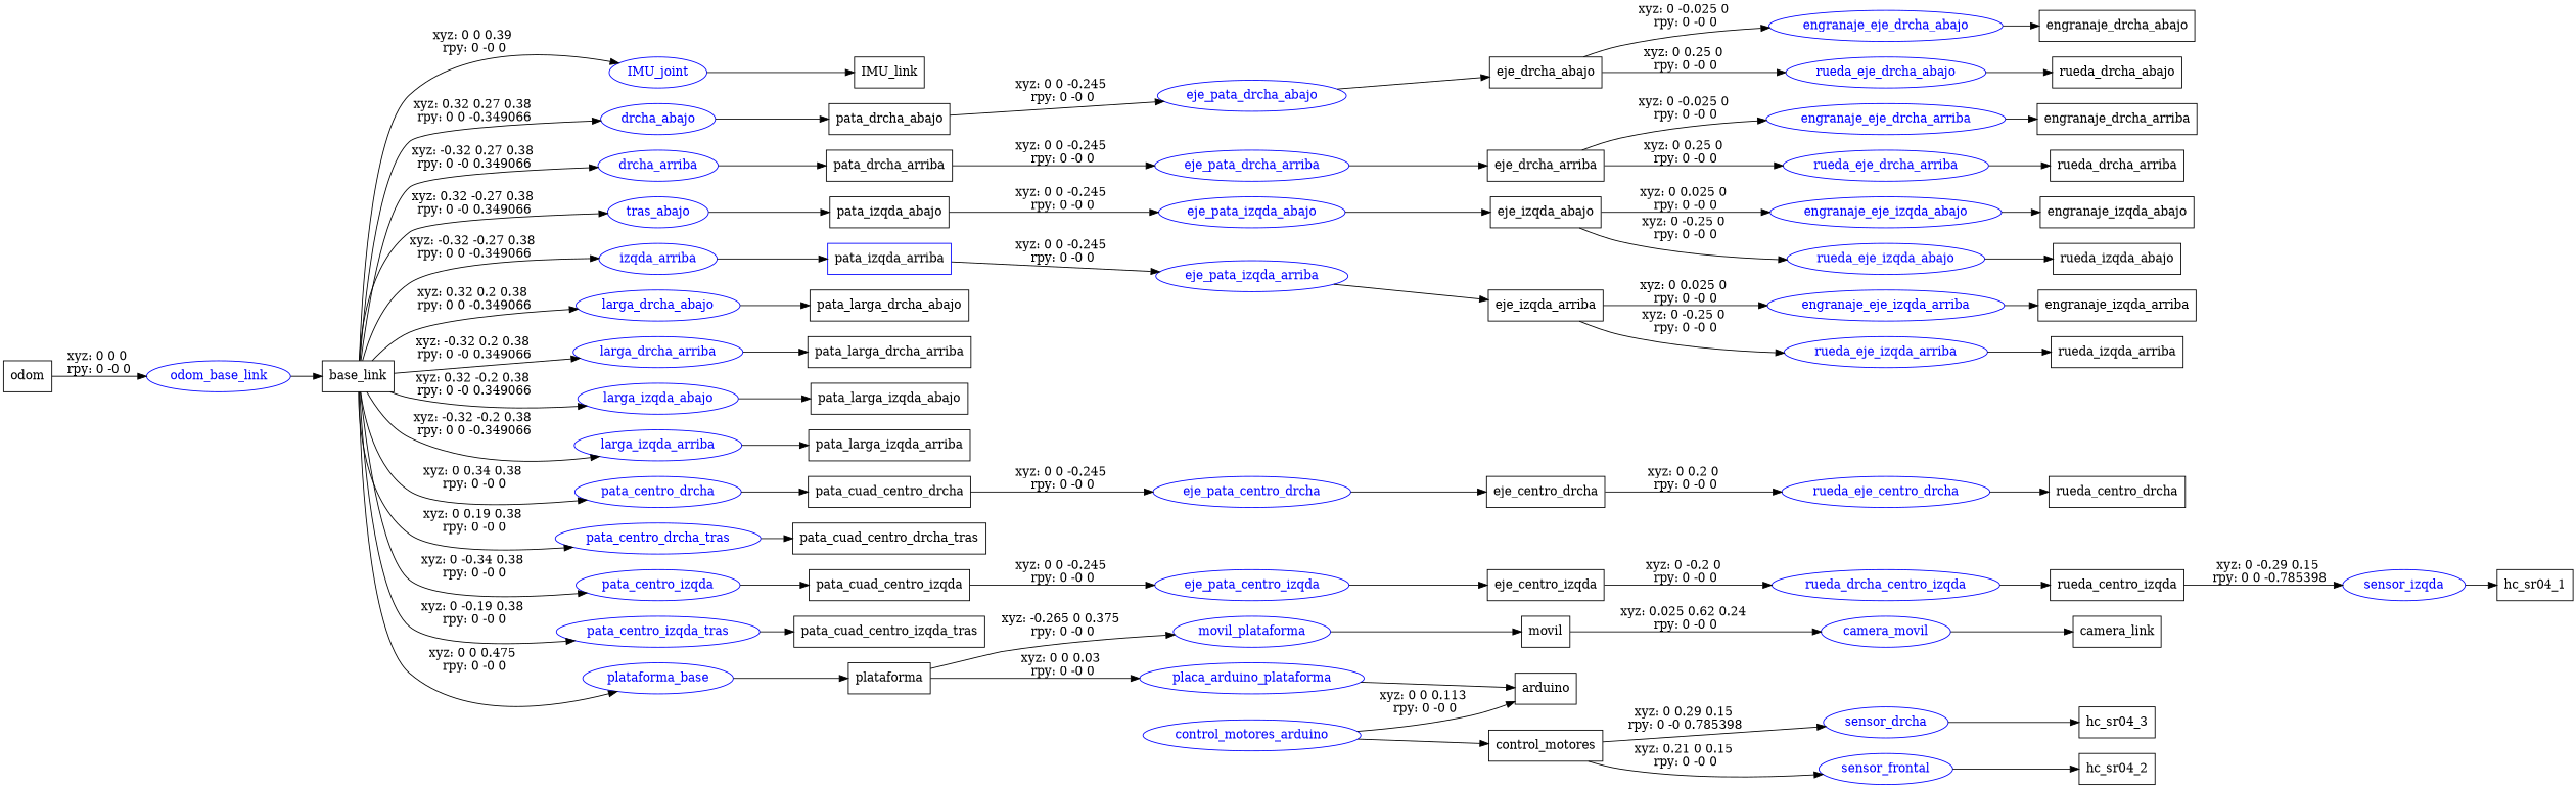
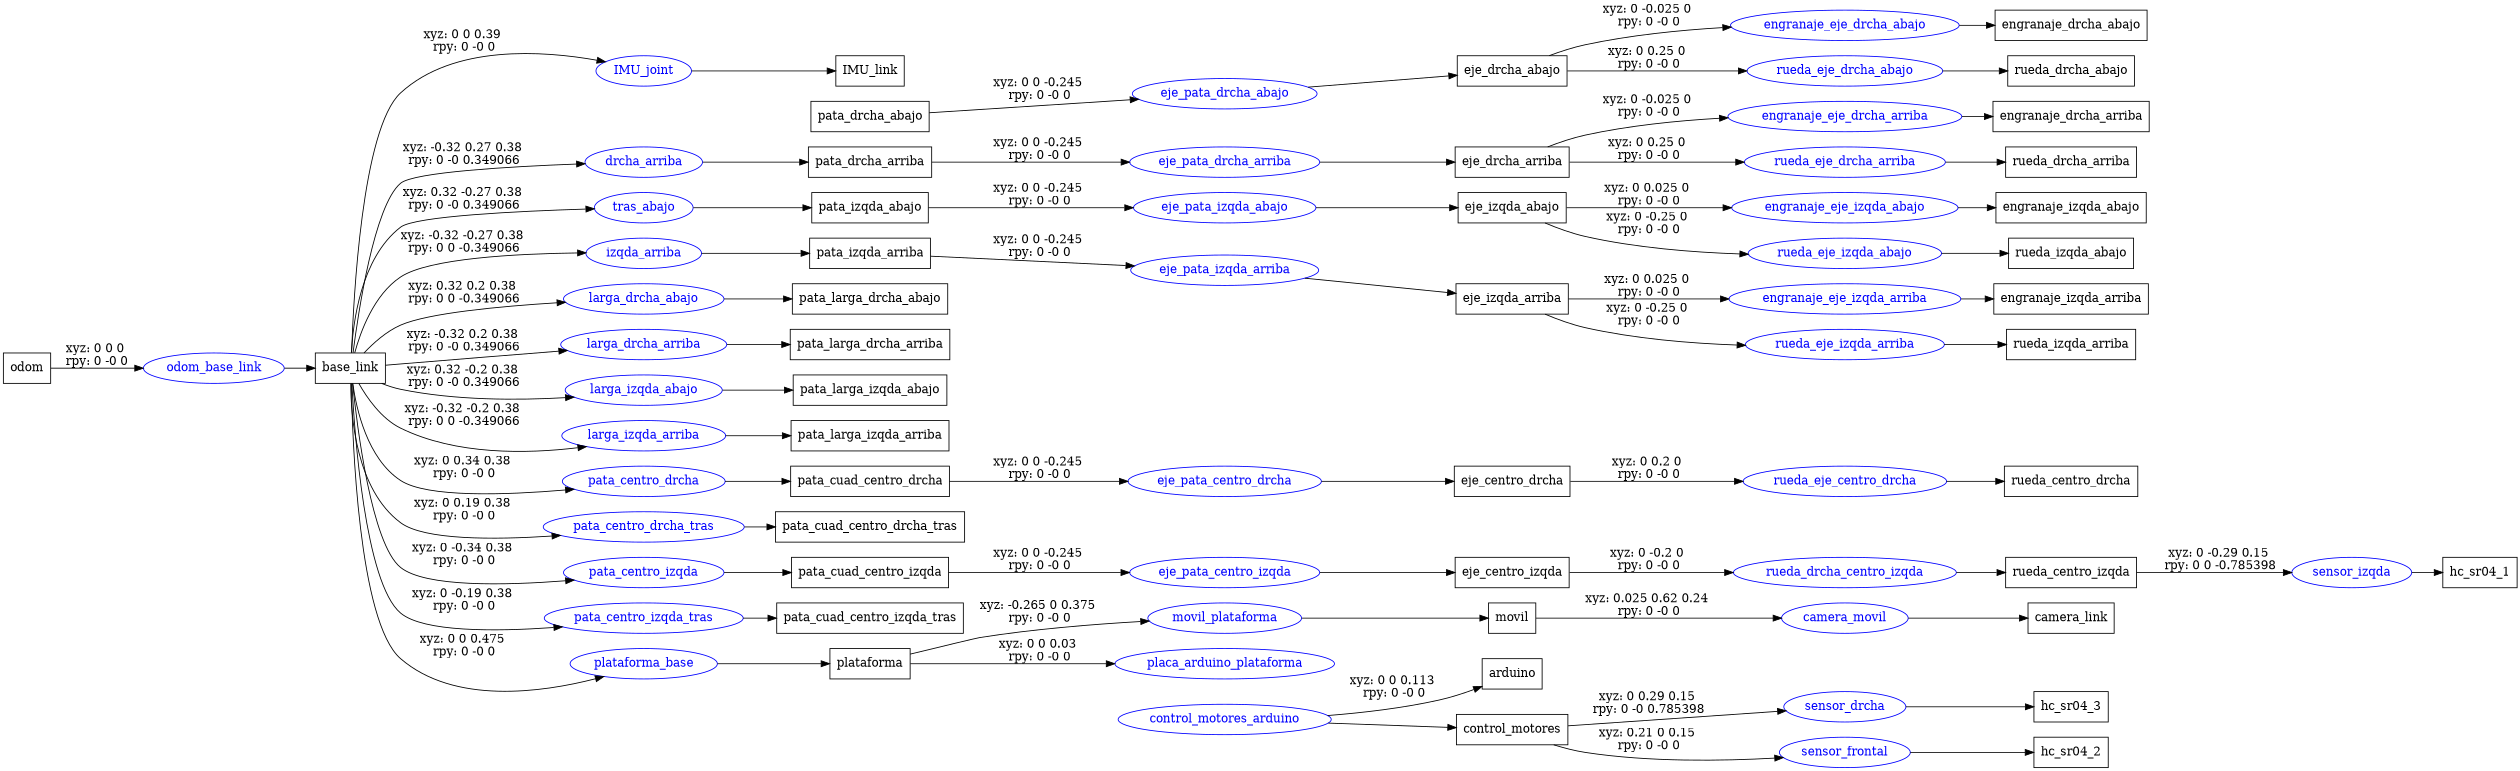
  digraph {
    rankdir=LR
    node [shape=box]
    n1 [label=odom]
    odom_base_link [color=blue fontcolor=blue shape=ellipse]
    n3 [label=base_link]
    IMU_joint [color=blue fontcolor=blue shape=ellipse]
-   drcha_abajo [color=blue fontcolor=blue shape=ellipse]
    drcha_arriba [color=blue fontcolor=blue shape=ellipse]
    n7 [color=blue fontcolor=blue label=tras_abajo shape=ellipse]
    izqda_arriba [color=blue fontcolor=blue shape=ellipse]
    larga_drcha_abajo [color=blue fontcolor=blue shape=ellipse]
    larga_drcha_arriba [color=blue fontcolor=blue shape=ellipse]
    larga_izqda_abajo [color=blue fontcolor=blue shape=ellipse]
    larga_izqda_arriba [color=blue fontcolor=blue shape=ellipse]
    pata_centro_drcha [color=blue fontcolor=blue shape=ellipse]
    pata_centro_drcha_tras [color=blue fontcolor=blue shape=ellipse]
    pata_centro_izqda [color=blue fontcolor=blue shape=ellipse]
    pata_centro_izqda_tras [color=blue fontcolor=blue shape=ellipse]
    plataforma_base [color=blue fontcolor=blue shape=ellipse]
    n18 [label=IMU_link]
    n19 [label=pata_drcha_abajo]
    n20 [label=pata_drcha_arriba]
    n21 [label=pata_izqda_abajo]
-   n22 [label=pata_izqda_arriba color=blue]
+   n22 [label=pata_izqda_arriba]
    n23 [label=pata_larga_drcha_abajo]
    n24 [label=pata_larga_drcha_arriba]
    n25 [label=pata_larga_izqda_abajo]
    n26 [label=pata_larga_izqda_arriba]
    n27 [label=pata_cuad_centro_drcha]
    n28 [label=pata_cuad_centro_drcha_tras]
    n29 [label=pata_cuad_centro_izqda]
    n30 [label=pata_cuad_centro_izqda_tras]
    n31 [label=plataforma]
    eje_pata_drcha_abajo [color=blue fontcolor=blue shape=ellipse]
    n33 [label=eje_drcha_abajo]
    engranaje_eje_drcha_abajo [color=blue fontcolor=blue shape=ellipse]
    rueda_eje_drcha_abajo [color=blue fontcolor=blue shape=ellipse]
    n36 [label=engranaje_drcha_abajo]
    n37 [label=rueda_drcha_abajo]
    eje_pata_drcha_arriba [color=blue fontcolor=blue shape=ellipse]
    n39 [label=eje_drcha_arriba]
    engranaje_eje_drcha_arriba [color=blue fontcolor=blue shape=ellipse]
    rueda_eje_drcha_arriba [color=blue fontcolor=blue shape=ellipse]
    n42 [label=engranaje_drcha_arriba]
    n43 [label=rueda_drcha_arriba]
    eje_pata_izqda_abajo [color=blue fontcolor=blue shape=ellipse]
    n45 [label=eje_izqda_abajo]
    engranaje_eje_izqda_abajo [color=blue fontcolor=blue shape=ellipse]
    rueda_eje_izqda_abajo [color=blue fontcolor=blue shape=ellipse]
    n48 [label=engranaje_izqda_abajo]
    n49 [label=rueda_izqda_abajo]
    eje_pata_izqda_arriba [color=blue fontcolor=blue shape=ellipse]
    n51 [label=eje_izqda_arriba]
    engranaje_eje_izqda_arriba [color=blue fontcolor=blue shape=ellipse]
    rueda_eje_izqda_arriba [color=blue fontcolor=blue shape=ellipse]
    n54 [label=engranaje_izqda_arriba]
    n55 [label=rueda_izqda_arriba]
    eje_pata_centro_drcha [color=blue fontcolor=blue shape=ellipse]
    n57 [label=eje_centro_drcha]
    rueda_eje_centro_drcha [color=blue fontcolor=blue shape=ellipse]
    n59 [label=rueda_centro_drcha]
    eje_pata_centro_izqda [color=blue fontcolor=blue shape=ellipse]
    n61 [label=eje_centro_izqda]
    n62 [color=blue fontcolor=blue label=rueda_drcha_centro_izqda shape=ellipse]
    n63 [label=rueda_centro_izqda]
    sensor_izqda [color=blue fontcolor=blue shape=ellipse]
    movil_plataforma [color=blue fontcolor=blue shape=ellipse]
    placa_arduino_plataforma [color=blue fontcolor=blue shape=ellipse]
    n67 [label=movil]
    n68 [label=arduino]
    camera_movil [color=blue fontcolor=blue shape=ellipse]
    n70 [label=camera_link]
    control_motores_arduino [color=blue fontcolor=blue shape=ellipse]
    n72 [label=control_motores]
    sensor_drcha [color=blue fontcolor=blue shape=ellipse]
    sensor_frontal [color=blue fontcolor=blue shape=ellipse]
    n75 [label=hc_sr04_3]
    n76 [label=hc_sr04_2]
    n77 [label=hc_sr04_1]
    n1 -> odom_base_link [label="xyz: 0 0 0 \nrpy: 0 -0 0"]
    odom_base_link -> n3
    n3 -> IMU_joint [label="xyz: 0 0 0.39 \nrpy: 0 -0 0"]
-   n3 -> drcha_abajo [label="xyz: 0.32 0.27 0.38 \nrpy: 0 0 -0.349066"]
    n3 -> drcha_arriba [label="xyz: -0.32 0.27 0.38 \nrpy: 0 -0 0.349066"]
    n3 -> n7 [label="xyz: 0.32 -0.27 0.38 \nrpy: 0 -0 0.349066"]
    n3 -> izqda_arriba [label="xyz: -0.32 -0.27 0.38 \nrpy: 0 0 -0.349066"]
    n3 -> larga_drcha_abajo [label="xyz: 0.32 0.2 0.38 \nrpy: 0 0 -0.349066"]
    n3 -> larga_drcha_arriba [label="xyz: -0.32 0.2 0.38 \nrpy: 0 -0 0.349066"]
    n3 -> larga_izqda_abajo [label="xyz: 0.32 -0.2 0.38 \nrpy: 0 -0 0.349066"]
    n3 -> larga_izqda_arriba [label="xyz: -0.32 -0.2 0.38 \nrpy: 0 0 -0.349066"]
    n3 -> pata_centro_drcha [label="xyz: 0 0.34 0.38 \nrpy: 0 -0 0"]
    n3 -> pata_centro_drcha_tras [label="xyz: 0 0.19 0.38 \nrpy: 0 -0 0"]
    n3 -> pata_centro_izqda [label="xyz: 0 -0.34 0.38 \nrpy: 0 -0 0"]
    n3 -> pata_centro_izqda_tras [label="xyz: 0 -0.19 0.38 \nrpy: 0 -0 0"]
    n3 -> plataforma_base [label="xyz: 0 0 0.475 \nrpy: 0 -0 0"]
    IMU_joint -> n18
-   drcha_abajo -> n19
    drcha_arriba -> n20
    n7 -> n21
    izqda_arriba -> n22
    larga_drcha_abajo -> n23
    larga_drcha_arriba -> n24
    larga_izqda_abajo -> n25
    larga_izqda_arriba -> n26
    pata_centro_drcha -> n27
    pata_centro_drcha_tras -> n28
    pata_centro_izqda -> n29
    pata_centro_izqda_tras -> n30
    plataforma_base -> n31
    n19 -> eje_pata_drcha_abajo [label="xyz: 0 0 -0.245 \nrpy: 0 -0 0"]
    n20 -> eje_pata_drcha_arriba [label="xyz: 0 0 -0.245 \nrpy: 0 -0 0"]
    n21 -> eje_pata_izqda_abajo [label="xyz: 0 0 -0.245 \nrpy: 0 -0 0"]
    n22 -> eje_pata_izqda_arriba [label="xyz: 0 0 -0.245 \nrpy: 0 -0 0"]
    n27 -> eje_pata_centro_drcha [label="xyz: 0 0 -0.245 \nrpy: 0 -0 0"]
    n29 -> eje_pata_centro_izqda [label="xyz: 0 0 -0.245 \nrpy: 0 -0 0"]
    n31 -> movil_plataforma [label="xyz: -0.265 0 0.375 \nrpy: 0 -0 0"]
    n31 -> placa_arduino_plataforma [label="xyz: 0 0 0.03 \nrpy: 0 -0 0"]
    eje_pata_drcha_abajo -> n33
    n33 -> engranaje_eje_drcha_abajo [label="xyz: 0 -0.025 0 \nrpy: 0 -0 0"]
    n33 -> rueda_eje_drcha_abajo [label="xyz: 0 0.25 0 \nrpy: 0 -0 0"]
    engranaje_eje_drcha_abajo -> n36
    rueda_eje_drcha_abajo -> n37
    eje_pata_drcha_arriba -> n39
    n39 -> engranaje_eje_drcha_arriba [label="xyz: 0 -0.025 0 \nrpy: 0 -0 0"]
    n39 -> rueda_eje_drcha_arriba [label="xyz: 0 0.25 0 \nrpy: 0 -0 0"]
    engranaje_eje_drcha_arriba -> n42
    rueda_eje_drcha_arriba -> n43
    eje_pata_izqda_abajo -> n45
    n45 -> engranaje_eje_izqda_abajo [label="xyz: 0 0.025 0 \nrpy: 0 -0 0"]
    n45 -> rueda_eje_izqda_abajo [label="xyz: 0 -0.25 0 \nrpy: 0 -0 0"]
    engranaje_eje_izqda_abajo -> n48
    rueda_eje_izqda_abajo -> n49
    eje_pata_izqda_arriba -> n51
    n51 -> engranaje_eje_izqda_arriba [label="xyz: 0 0.025 0 \nrpy: 0 -0 0"]
    n51 -> rueda_eje_izqda_arriba [label="xyz: 0 -0.25 0 \nrpy: 0 -0 0"]
    engranaje_eje_izqda_arriba -> n54
    rueda_eje_izqda_arriba -> n55
    eje_pata_centro_drcha -> n57
    n57 -> rueda_eje_centro_drcha [label="xyz: 0 0.2 0 \nrpy: 0 -0 0"]
    rueda_eje_centro_drcha -> n59
    eje_pata_centro_izqda -> n61
    n61 -> n62 [label="xyz: 0 -0.2 0 \nrpy: 0 -0 0"]
    n62 -> n63
    n63 -> sensor_izqda [label="xyz: 0 -0.29 0.15 \nrpy: 0 0 -0.785398"]
    sensor_izqda -> n77
    movil_plataforma -> n67
-   placa_arduino_plataforma -> n68
    n67 -> camera_movil [label="xyz: 0.025 0.62 0.24 \nrpy: 0 -0 0"]
    camera_movil -> n70
    control_motores_arduino -> n68 [label="xyz: 0 0 0.113 \nrpy: 0 -0 0"]
    control_motores_arduino -> n72
    n72 -> sensor_drcha [label="xyz: 0 0.29 0.15 \nrpy: 0 -0 0.785398"]
    n72 -> sensor_frontal [label="xyz: 0.21 0 0.15 \nrpy: 0 -0 0"]
    sensor_drcha -> n75
    sensor_frontal -> n76
  }
